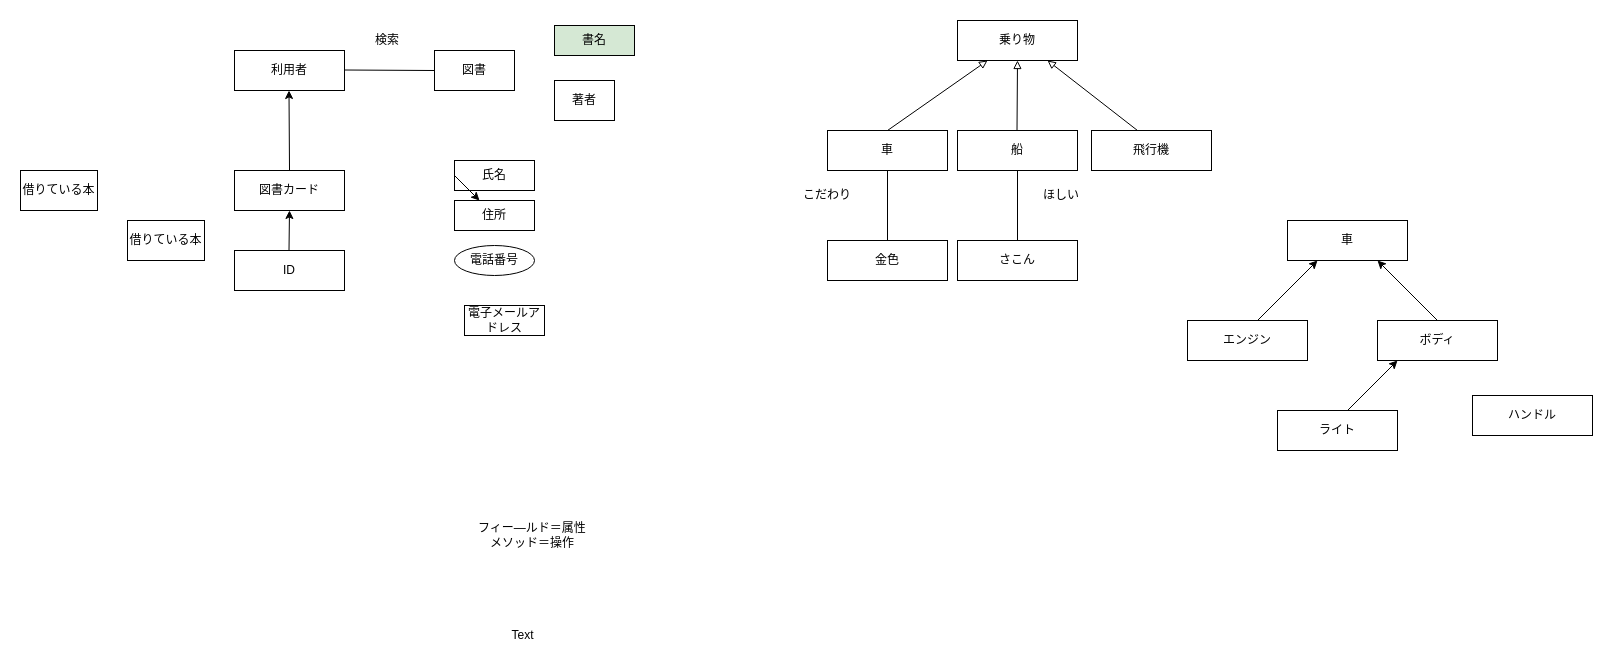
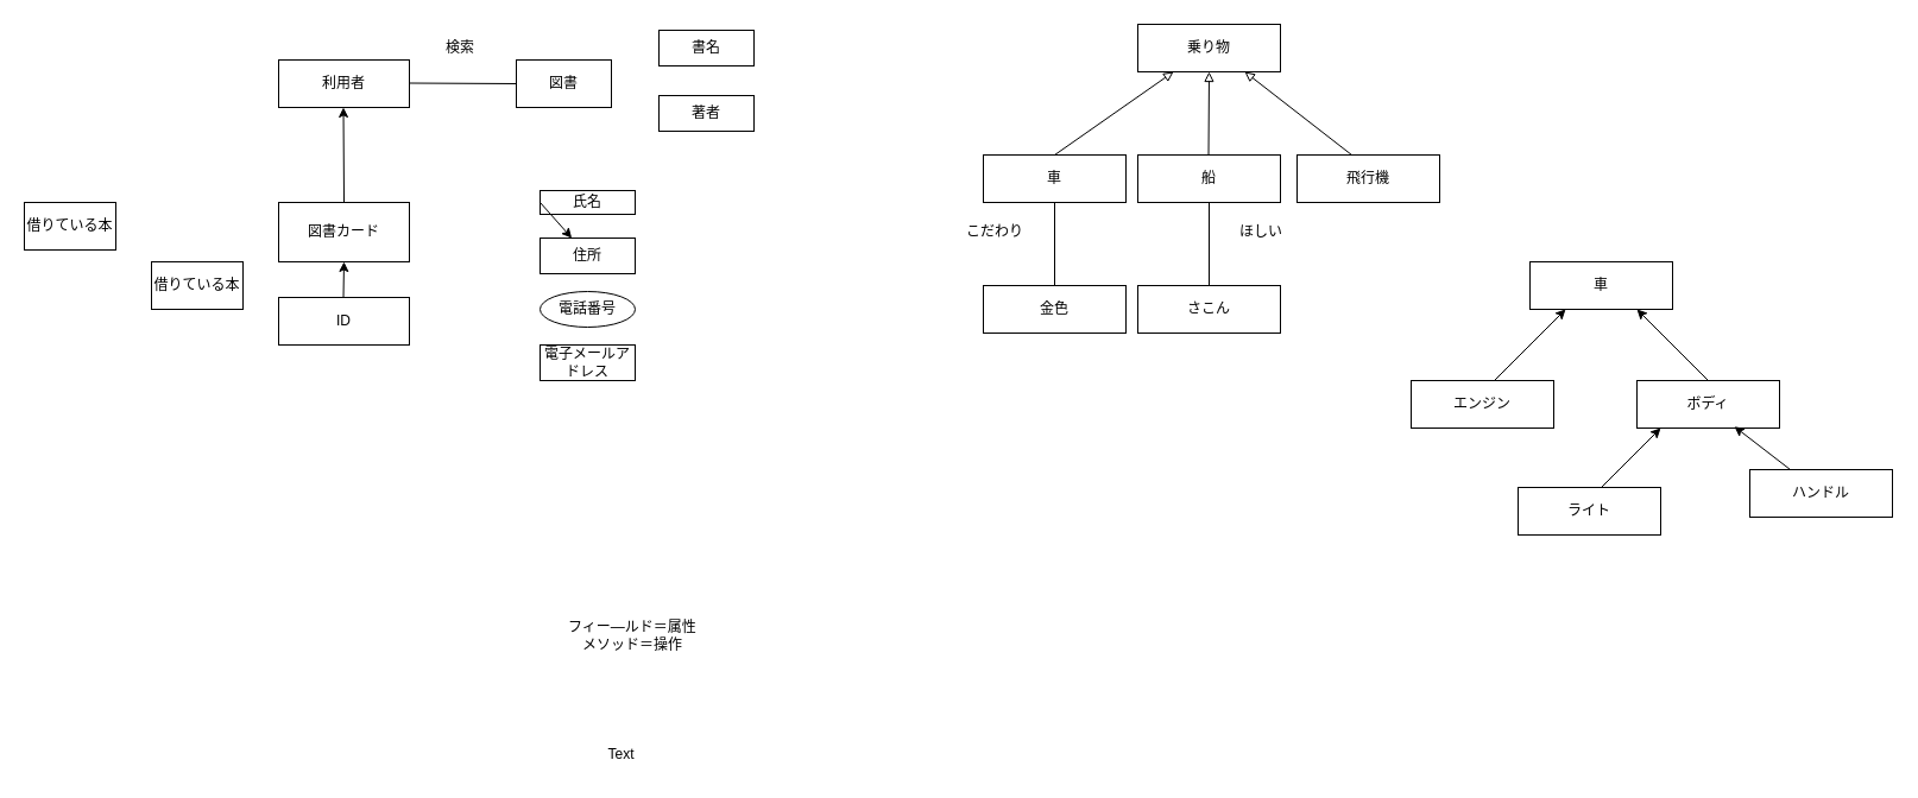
  <mxCell id="0" />
  <mxCell id="1" parent="0" />
  <mxCell id="2" value="乗り物" style="rounded=0;whiteSpace=wrap;html=1;" parent="1" vertex="1"><mxGeometry x="957" y="20" width="120" height="40" as="geometry" /></mxCell>
  <mxCell id="3" value="車" style="rounded=0;whiteSpace=wrap;html=1;" parent="1" vertex="1"><mxGeometry x="827" y="130" width="120" height="40" as="geometry" /></mxCell>
  <mxCell id="4" value="船" style="rounded=0;whiteSpace=wrap;html=1;" parent="1" vertex="1"><mxGeometry x="957" y="130" width="120" height="40" as="geometry" /></mxCell>
  <mxCell id="5" value="飛行機" style="rounded=0;whiteSpace=wrap;html=1;" parent="1" vertex="1"><mxGeometry x="1091" y="130" width="120" height="40" as="geometry" /></mxCell>
  <mxCell id="6" value="" style="endArrow=block;html=1;rounded=0;endFill=0;entryX=0.25;entryY=1;entryDx=0;entryDy=0;" parent="1" target="2" edge="1"><mxGeometry width="50" height="50" relative="1" as="geometry"><mxPoint x="887" y="130" as="sourcePoint" /><mxPoint x="967" y="50" as="targetPoint" /></mxGeometry></mxCell>
  <mxCell id="7" value="" style="endArrow=block;html=1;rounded=0;endFill=0;entryX=0.75;entryY=1;entryDx=0;entryDy=0;" parent="1" target="2" edge="1"><mxGeometry width="50" height="50" relative="1" as="geometry"><mxPoint x="1137" y="130" as="sourcePoint" /><mxPoint x="1067" y="90" as="targetPoint" /></mxGeometry></mxCell>
  <mxCell id="8" value="" style="endArrow=block;html=1;rounded=0;endFill=0;entryX=0.5;entryY=1;entryDx=0;entryDy=0;" parent="1" target="2" edge="1"><mxGeometry width="50" height="50" relative="1" as="geometry"><mxPoint x="1016.5" y="130" as="sourcePoint" /><mxPoint x="1017" y="70" as="targetPoint" /></mxGeometry></mxCell>
  <mxCell id="9" value="車" style="rounded=0;whiteSpace=wrap;html=1;" parent="1" vertex="1"><mxGeometry x="1287" y="220" width="120" height="40" as="geometry" /></mxCell>
  <mxCell id="10" value="ライト" style="rounded=0;whiteSpace=wrap;html=1;" parent="1" vertex="1"><mxGeometry x="1277" y="410" width="120" height="40" as="geometry" /></mxCell>
  <mxCell id="11" value="ハンドル" style="rounded=0;whiteSpace=wrap;html=1;" parent="1" vertex="1"><mxGeometry x="1472" y="395" width="120" height="40" as="geometry" /></mxCell>
  <mxCell id="12" value="エンジン" style="rounded=0;whiteSpace=wrap;html=1;" parent="1" vertex="1"><mxGeometry x="1187" y="320" width="120" height="40" as="geometry" /></mxCell>
  <mxCell id="13" value="ボディ" style="rounded=0;whiteSpace=wrap;html=1;" parent="1" vertex="1"><mxGeometry x="1377" y="320" width="120" height="40" as="geometry" /></mxCell>
  <mxCell id="14" value="" style="endArrow=classic;html=1;rounded=0;" parent="1" edge="1"><mxGeometry width="50" height="50" relative="1" as="geometry"><mxPoint x="1347" y="410" as="sourcePoint" /><mxPoint x="1397" y="360" as="targetPoint" /></mxGeometry></mxCell>
+ <mxCell id="15" value="" style="endArrow=classic;html=1;rounded=0;entryX=0.683;entryY=0.967;entryDx=0;entryDy=0;entryPerimeter=0;" parent="1" source="11" target="13" edge="1"><mxGeometry width="50" height="50" relative="1" as="geometry"><mxPoint x="1577" y="480" as="sourcePoint" /><mxPoint x="1477" y="360" as="targetPoint" /><Array as="points" /></mxGeometry></mxCell>
  <mxCell id="16" value="" style="endArrow=classic;html=1;rounded=0;entryX=0.75;entryY=1;entryDx=0;entryDy=0;" parent="1" target="9" edge="1"><mxGeometry width="50" height="50" relative="1" as="geometry"><mxPoint x="1437" y="320" as="sourcePoint" /><mxPoint x="1407" y="270" as="targetPoint" /></mxGeometry></mxCell>
  <mxCell id="17" value="" style="endArrow=classic;html=1;rounded=0;entryX=0.25;entryY=1;entryDx=0;entryDy=0;" parent="1" target="9" edge="1"><mxGeometry width="50" height="50" relative="1" as="geometry"><mxPoint x="1257" y="320" as="sourcePoint" /><mxPoint x="1307" y="270" as="targetPoint" /></mxGeometry></mxCell>
  <mxCell id="18" value="" style="endArrow=none;html=1;rounded=0;entryX=0.5;entryY=1;entryDx=0;entryDy=0;endFill=0;" parent="1" target="3" edge="1"><mxGeometry width="50" height="50" relative="1" as="geometry"><mxPoint x="887" y="240" as="sourcePoint" /><mxPoint x="927" y="210" as="targetPoint" /></mxGeometry></mxCell>
  <mxCell id="19" value="" style="endArrow=none;html=1;rounded=0;entryX=0.5;entryY=1;entryDx=0;entryDy=0;endFill=0;" parent="1" target="4" edge="1"><mxGeometry width="50" height="50" relative="1" as="geometry"><mxPoint x="1017" y="240" as="sourcePoint" /><mxPoint x="1017" y="220" as="targetPoint" /></mxGeometry></mxCell>
  <mxCell id="20" value="さこん" style="rounded=0;whiteSpace=wrap;html=1;" parent="1" vertex="1"><mxGeometry x="957" y="240" width="120" height="40" as="geometry" /></mxCell>
  <mxCell id="21" value="金色" style="rounded=0;whiteSpace=wrap;html=1;" parent="1" vertex="1"><mxGeometry x="827" y="240" width="120" height="40" as="geometry" /></mxCell>
  <mxCell id="22" value="ほしい" style="text;strokeColor=none;align=center;fillColor=none;html=1;verticalAlign=middle;whiteSpace=wrap;rounded=0;" parent="1" vertex="1"><mxGeometry x="1031" y="180" width="60" height="30" as="geometry" /></mxCell>
- <mxCell id="23" value="こだわり" style="text;strokeColor=none;align=center;fillColor=none;html=1;verticalAlign=middle;whiteSpace=wrap;rounded=0;" parent="1" vertex="1"><mxGeometry x="797" y="180" width="60" height="30" as="geometry" /></mxCell>
+ <mxCell id="23" value="こだわり" style="text;strokeColor=none;align=center;fillColor=none;html=1;verticalAlign=middle;whiteSpace=wrap;rounded=0;" parent="1" vertex="1"><mxGeometry x="807" y="180" width="60" height="30" as="geometry" /></mxCell>
  <mxCell id="24" value="利用者" style="rounded=0;whiteSpace=wrap;html=1;" parent="1" vertex="1"><mxGeometry x="234" y="50" width="110" height="40" as="geometry" /></mxCell>
- <mxCell id="25" value="図書カード" style="rounded=0;whiteSpace=wrap;html=1;" parent="1" vertex="1"><mxGeometry x="234" y="170" width="110" height="40" as="geometry" /></mxCell>
+ <mxCell id="25" value="図書カード" style="rounded=0;whiteSpace=wrap;html=1;" parent="1" vertex="1"><mxGeometry x="234" y="170" width="110" height="50" as="geometry" /></mxCell>
  <mxCell id="26" value="ID" style="rounded=0;whiteSpace=wrap;html=1;" parent="1" vertex="1"><mxGeometry x="234" y="250" width="110" height="40" as="geometry" /></mxCell>
  <mxCell id="27" value="" style="endArrow=classic;html=1;rounded=0;exitX=0.5;exitY=0;exitDx=0;exitDy=0;" parent="1" source="25" edge="1"><mxGeometry width="50" height="50" relative="1" as="geometry"><mxPoint x="284" y="160" as="sourcePoint" /><mxPoint x="288.5" y="90" as="targetPoint" /></mxGeometry></mxCell>
  <mxCell id="28" value="" style="endArrow=classic;html=1;rounded=0;entryX=0.5;entryY=1;entryDx=0;entryDy=0;" parent="1" target="25" edge="1"><mxGeometry width="50" height="50" relative="1" as="geometry"><mxPoint x="288.5" y="250" as="sourcePoint" /><mxPoint x="288.5" y="200" as="targetPoint" /></mxGeometry></mxCell>
- <mxCell id="29" value="氏名" style="whiteSpace=wrap;html=1;rounded=0;" parent="1" vertex="1"><mxGeometry x="454" y="160" width="80" height="30" as="geometry" /></mxCell>
+ <mxCell id="29" value="氏名" style="whiteSpace=wrap;html=1;rounded=0;" parent="1" vertex="1"><mxGeometry x="454" y="160" width="80" height="20" as="geometry" /></mxCell>
  <mxCell id="30" value="住所" style="whiteSpace=wrap;html=1;rounded=0;" parent="1" vertex="1"><mxGeometry x="454" y="200" width="80" height="30" as="geometry" /></mxCell>
- <mxCell id="31" value="電子メールアドレス" style="whiteSpace=wrap;html=1;rounded=0;" parent="1" vertex="1"><mxGeometry x="464" y="305" width="80" height="30" as="geometry" /></mxCell>
+ <mxCell id="31" value="電子メールアドレス" style="whiteSpace=wrap;html=1;rounded=0;" parent="1" vertex="1"><mxGeometry x="454" y="290" width="80" height="30" as="geometry" /></mxCell>
  <mxCell id="32" value="電話番号" style="ellipse;whiteSpace=wrap;html=1;" parent="1" vertex="1"><mxGeometry x="454" y="245" width="80" height="30" as="geometry" /></mxCell>
  <mxCell id="33" value="" style="endArrow=classic;html=1;rounded=0;exitX=0;exitY=0.5;exitDx=0;exitDy=0;" parent="1" source="29" target="30" edge="1"><mxGeometry width="50" height="50" relative="1" as="geometry"><mxPoint x="314" y="280" as="sourcePoint" /><mxPoint x="364" y="230" as="targetPoint" /></mxGeometry></mxCell>
  <mxCell id="34" value="図書&lt;span style=&quot;color: rgba(0, 0, 0, 0); font-family: monospace; font-size: 0px; text-align: start; text-wrap-mode: nowrap;&quot;&gt;%3CmxGraphModel%3E%3Croot%3E%3CmxCell%20id%3D%220%22%2F%3E%3CmxCell%20id%3D%221%22%20parent%3D%220%22%2F%3E%3CmxCell%20id%3D%222%22%20value%3D%22%E6%B0%8F%E5%90%8D%22%20style%3D%22whiteSpace%3Dwrap%3Bhtml%3D1%3Brounded%3D0%3B%22%20vertex%3D%221%22%20parent%3D%221%22%3E%3CmxGeometry%20x%3D%22-500%22%20y%3D%22180%22%20width%3D%2280%22%20height%3D%2230%22%20as%3D%22geometry%22%2F%3E%3C%2FmxCell%3E%3C%2Froot%3E%3C%2FmxGraphModel%3E&lt;/span&gt;&lt;span style=&quot;color: rgba(0, 0, 0, 0); font-family: monospace; font-size: 0px; text-align: start; text-wrap-mode: nowrap;&quot;&gt;%3CmxGraphModel%3E%3Croot%3E%3CmxCell%20id%3D%220%22%2F%3E%3CmxCell%20id%3D%221%22%20parent%3D%220%22%2F%3E%3CmxCell%20id%3D%222%22%20value%3D%22%E6%B0%8F%E5%90%8D%22%20style%3D%22whiteSpace%3Dwrap%3Bhtml%3D1%3Brounded%3D0%3B%22%20vertex%3D%221%22%20parent%3D%221%22%3E%3CmxGeometry%20x%3D%22-500%22%20y%3D%22180%22%20width%3D%2280%22%20height%3D%2230%22%20as%3D%22geometry%22%2F%3E%3C%2FmxCell%3E%3C%2Froot%3E%3C%2FmxGraphModel%3E&lt;/span&gt;" style="whiteSpace=wrap;html=1;rounded=0;" parent="1" vertex="1"><mxGeometry x="434" y="50" width="80" height="40" as="geometry" /></mxCell>
- <mxCell id="35" value="書名" style="whiteSpace=wrap;html=1;rounded=0;fillColor=#d5e8d4;" parent="1" vertex="1"><mxGeometry x="554" y="25" width="80" height="30" as="geometry" /></mxCell>
- <mxCell id="36" value="著者" style="whiteSpace=wrap;html=1;rounded=0;" parent="1" vertex="1"><mxGeometry x="554" y="80" width="60" height="40" as="geometry" /></mxCell>
+ <mxCell id="35" value="書名" style="whiteSpace=wrap;html=1;rounded=0;" parent="1" vertex="1"><mxGeometry x="554" y="25" width="80" height="30" as="geometry" /></mxCell>
+ <mxCell id="36" value="著者" style="whiteSpace=wrap;html=1;rounded=0;" parent="1" vertex="1"><mxGeometry x="554" y="80" width="80" height="30" as="geometry" /></mxCell>
  <mxCell id="37" value="借りている本" style="rounded=0;whiteSpace=wrap;html=1;" parent="1" vertex="1"><mxGeometry x="20" y="170" width="77" height="40" as="geometry" /></mxCell>
  <mxCell id="38" value="借りている本" style="rounded=0;whiteSpace=wrap;html=1;" parent="1" vertex="1"><mxGeometry x="127" y="220" width="77" height="40" as="geometry" /></mxCell>
  <mxCell id="39" value="" style="endArrow=none;html=1;rounded=0;entryX=0;entryY=0.5;entryDx=0;entryDy=0;" parent="1" target="34" edge="1"><mxGeometry width="50" height="50" relative="1" as="geometry"><mxPoint x="344" y="69.5" as="sourcePoint" /><mxPoint x="431" y="69.5" as="targetPoint" /></mxGeometry></mxCell>
  <mxCell id="40" value="検索" style="text;strokeColor=none;align=center;fillColor=none;html=1;verticalAlign=middle;whiteSpace=wrap;rounded=0;" parent="1" vertex="1"><mxGeometry x="357" y="25" width="60" height="30" as="geometry" /></mxCell>
  <mxCell id="41" value="フィー―ルド＝属性&lt;div&gt;メソッド＝操作&lt;/div&gt;" style="text;strokeColor=none;align=center;fillColor=none;html=1;verticalAlign=middle;whiteSpace=wrap;rounded=0;" vertex="1" parent="1"><mxGeometry x="457" y="520" width="150" height="30" as="geometry" /></mxCell>
  <mxCell id="42" value="Text" style="text;html=1;align=center;verticalAlign=middle;resizable=0;points=[];autosize=1;strokeColor=none;fillColor=none;" vertex="1" parent="1"><mxGeometry x="497" y="620" width="50" height="30" as="geometry" /></mxCell>
